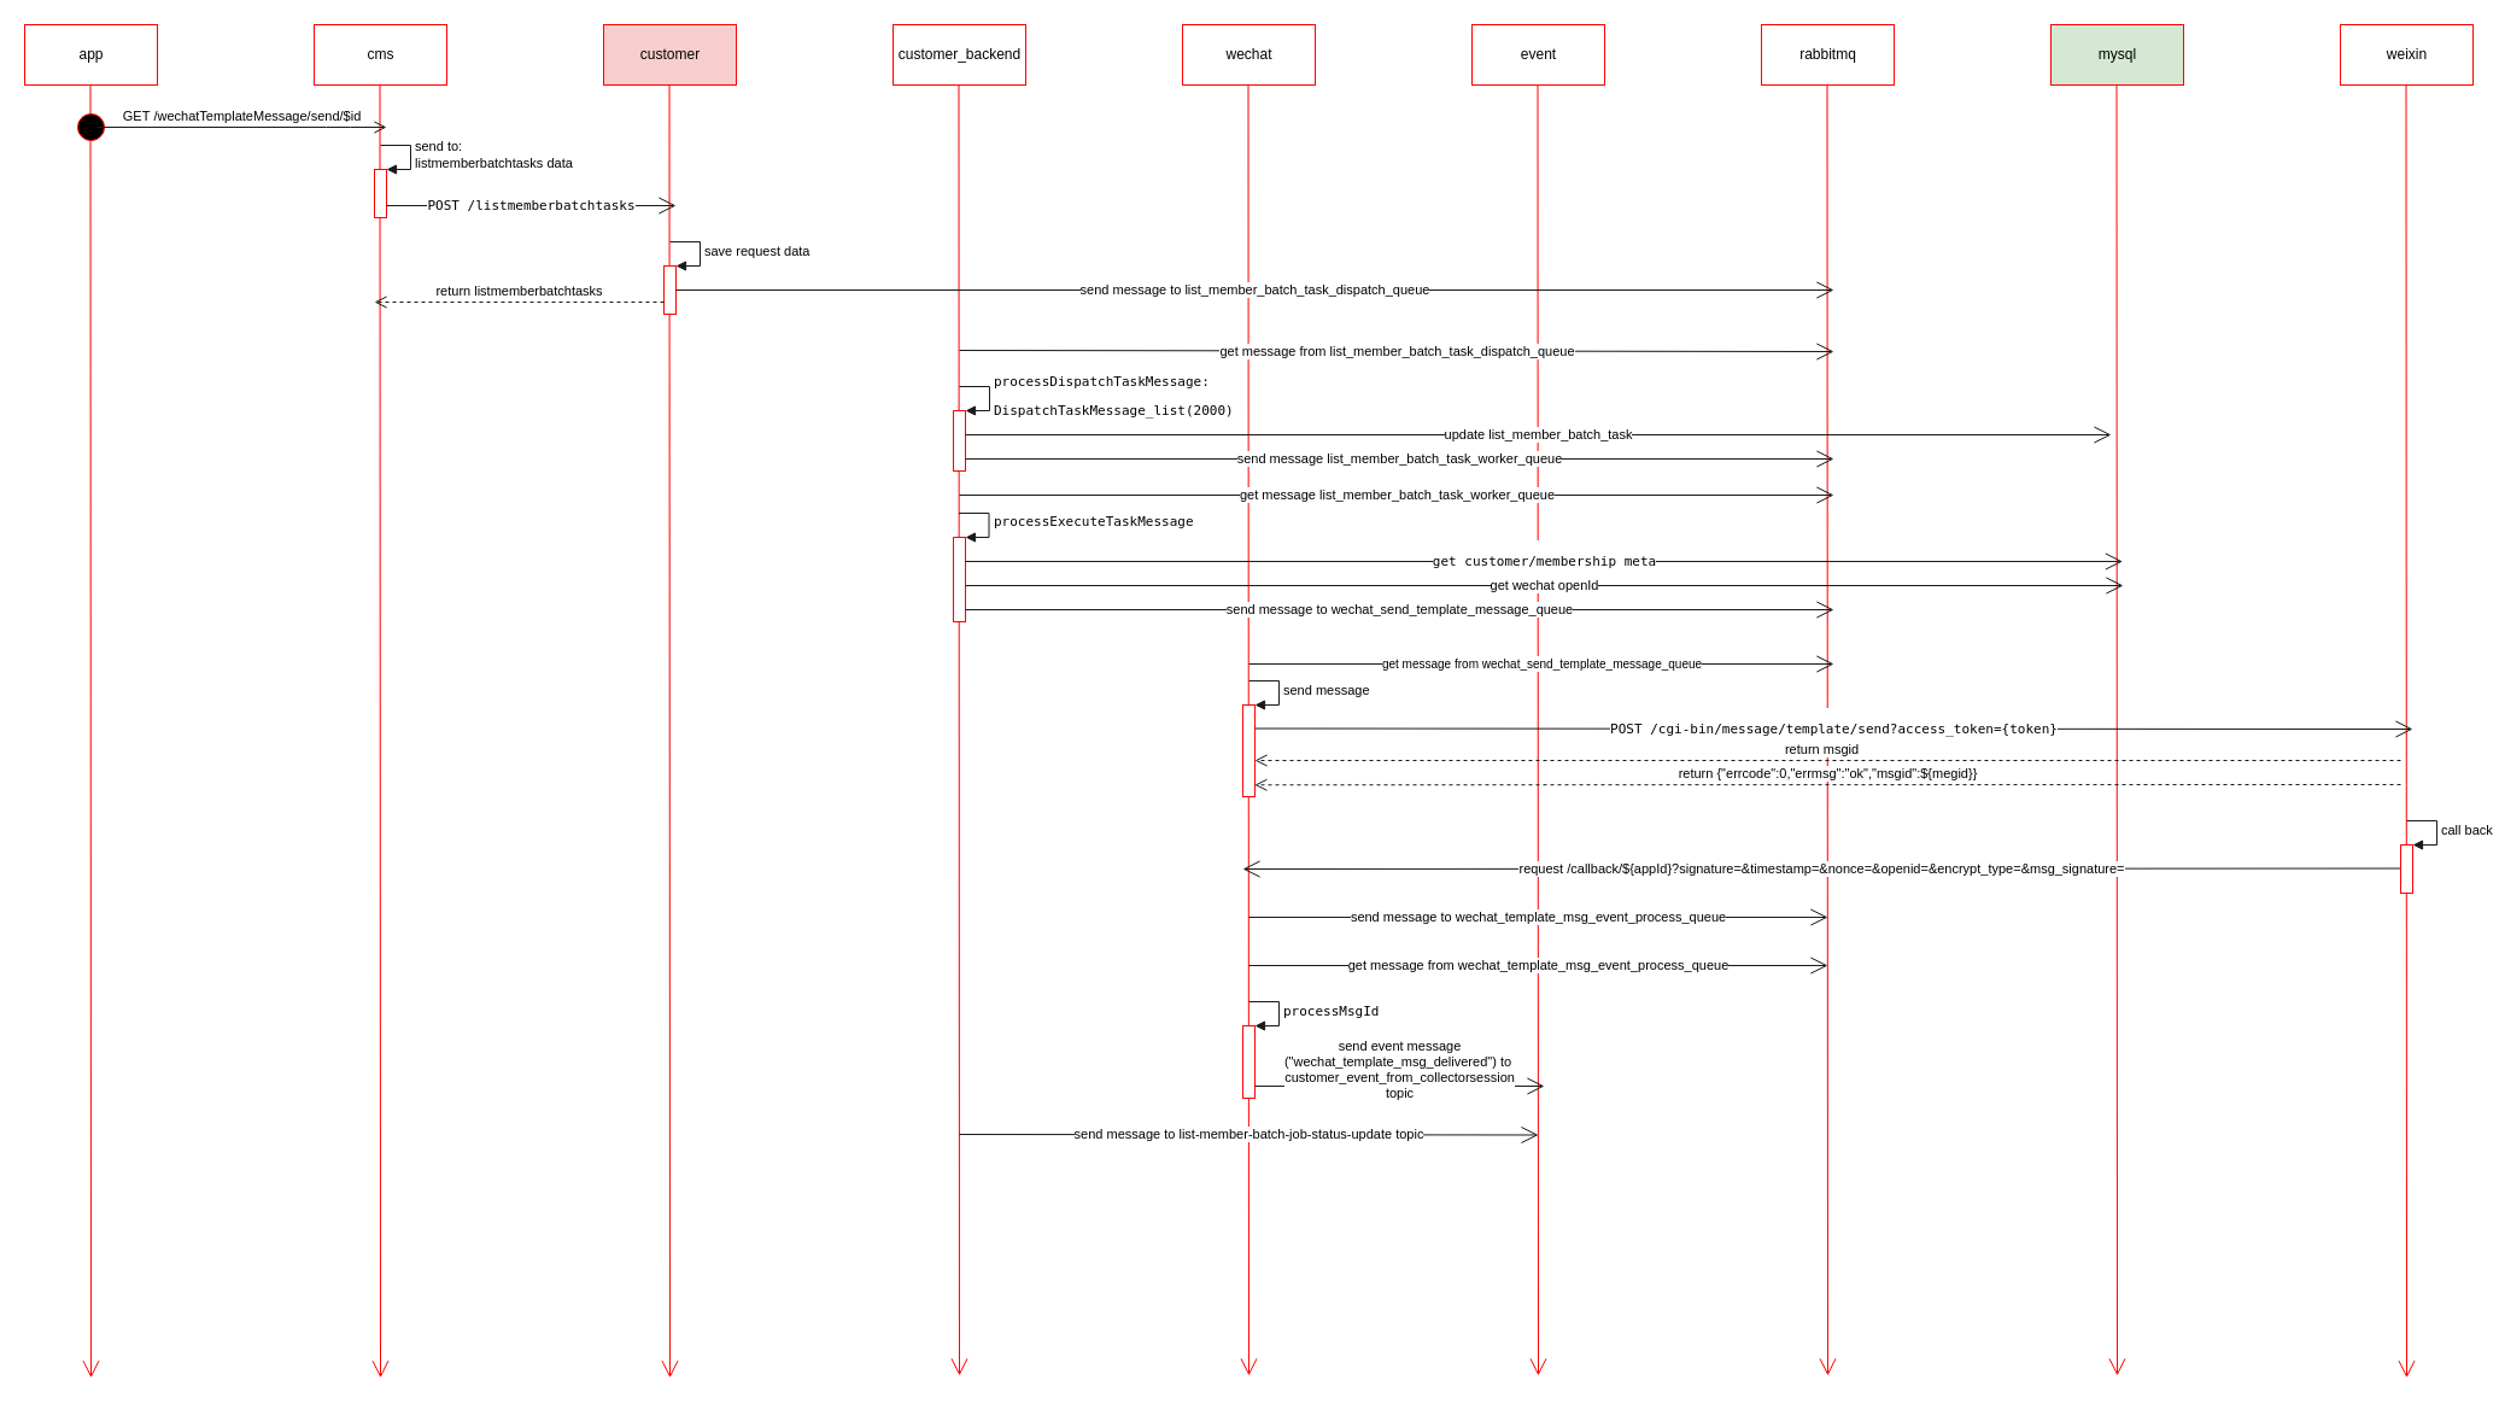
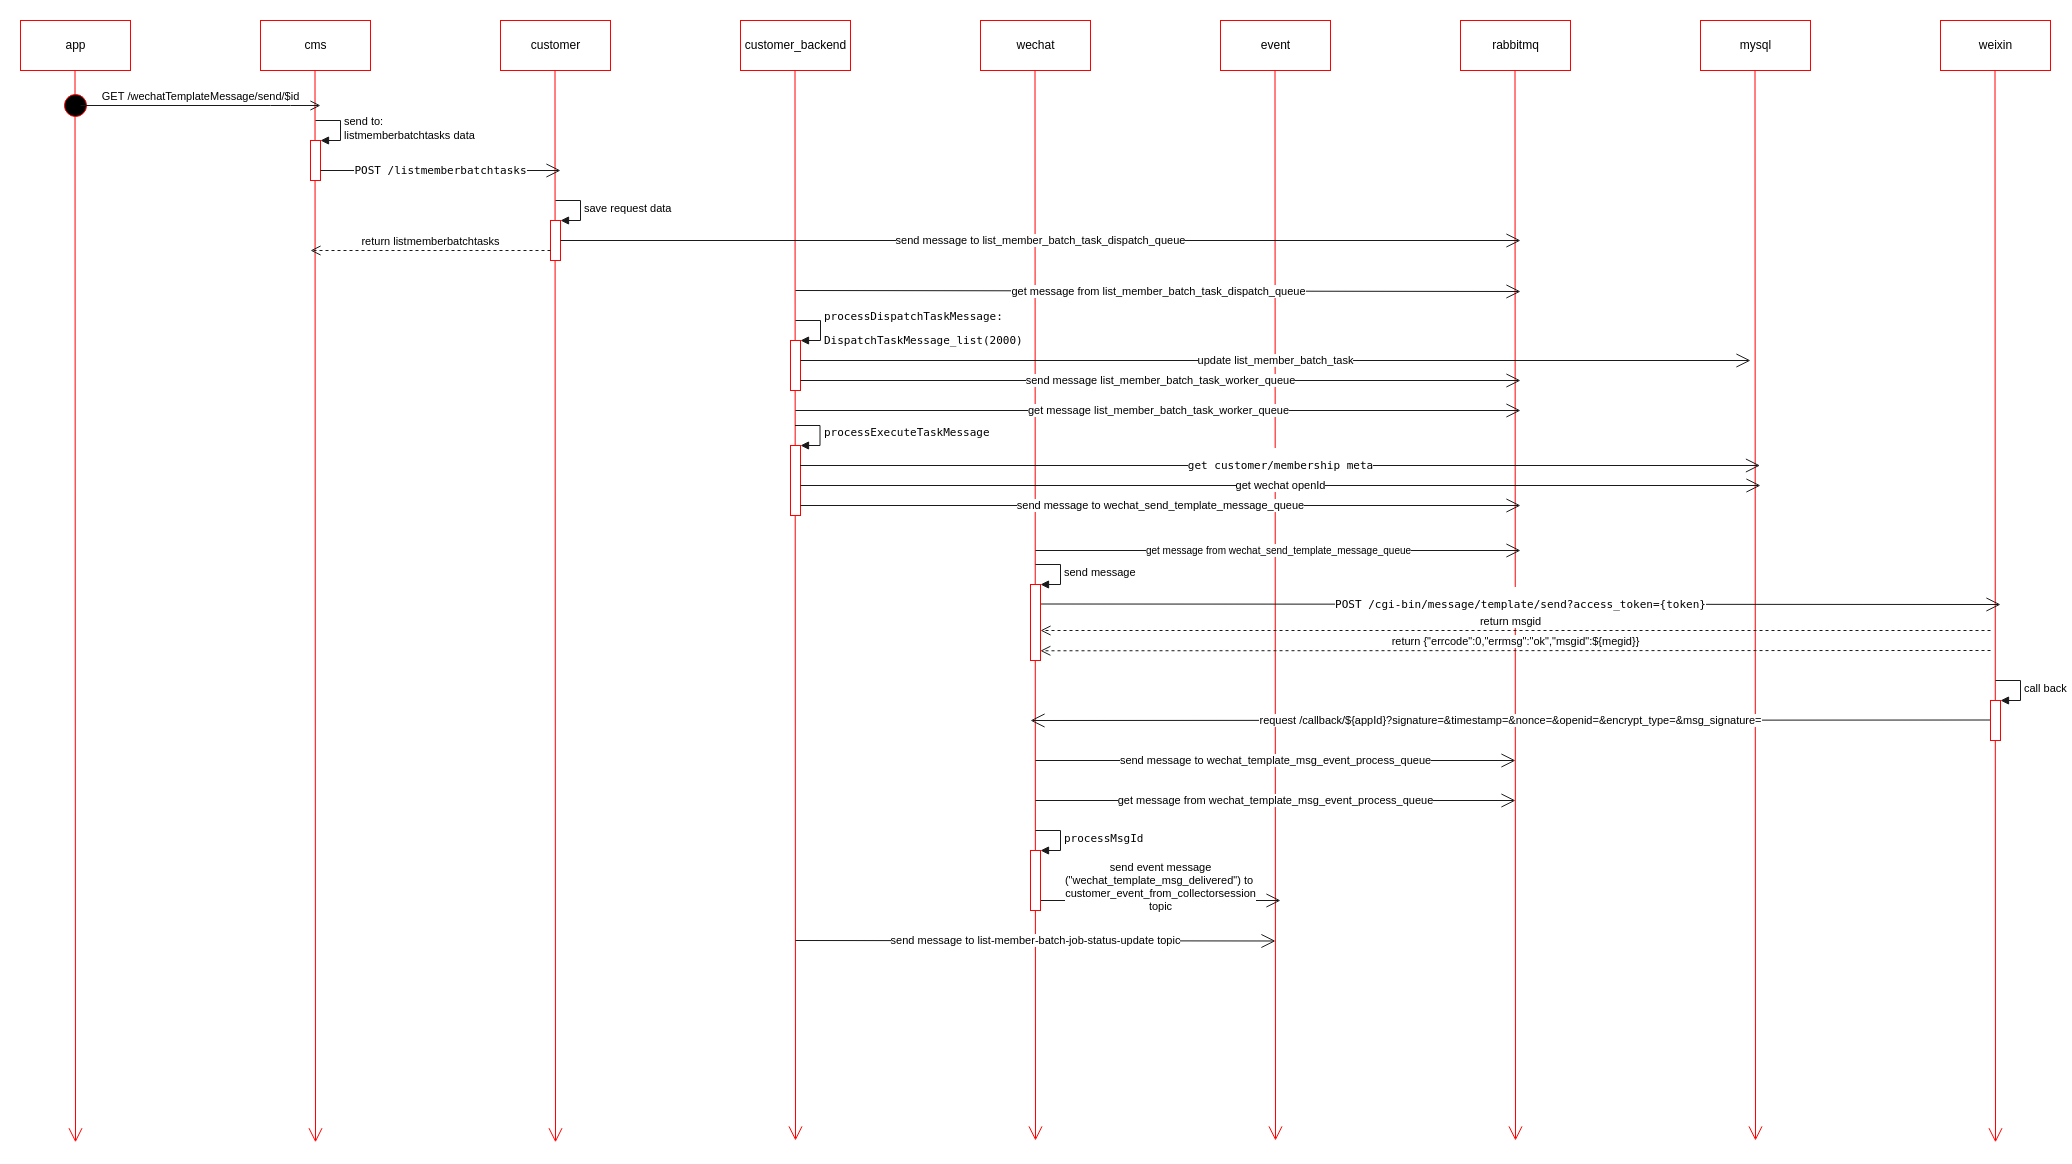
  <mxCell id="0" />
  <mxCell id="1" parent="0" />
  <mxCell id="2" value="app" style="html=1;strokeColor=#FF0000;" parent="1" vertex="1"><mxGeometry x="20" y="20" width="110" height="50" as="geometry" /></mxCell>
  <mxCell id="3" value="" style="endArrow=open;endFill=1;endSize=12;html=1;strokeColor=#FF0000;" parent="1" edge="1"><mxGeometry width="160" relative="1" as="geometry"><mxPoint x="74.5" y="70" as="sourcePoint" /><mxPoint x="75" y="1141.818" as="targetPoint" /></mxGeometry></mxCell>
  <mxCell id="4" value="cms" style="html=1;strokeColor=#FF0000;" parent="1" vertex="1"><mxGeometry x="260" y="20" width="110" height="50" as="geometry" /></mxCell>
  <mxCell id="5" value="" style="endArrow=open;endFill=1;endSize=12;html=1;strokeColor=#FF0000;" parent="1" edge="1"><mxGeometry width="160" relative="1" as="geometry"><mxPoint x="314.5" y="70" as="sourcePoint" /><mxPoint x="315" y="1141.818" as="targetPoint" /></mxGeometry></mxCell>
- <mxCell id="6" value="customer" style="html=1;strokeColor=#FF0000;fillColor=#f8cecc;" parent="1" vertex="1"><mxGeometry x="500" y="20" width="110" height="50" as="geometry" /></mxCell>
+ <mxCell id="6" value="customer" style="html=1;strokeColor=#FF0000;" parent="1" vertex="1"><mxGeometry x="500" y="20" width="110" height="50" as="geometry" /></mxCell>
  <mxCell id="7" value="" style="endArrow=open;endFill=1;endSize=12;html=1;strokeColor=#FF0000;" parent="1" edge="1"><mxGeometry width="160" relative="1" as="geometry"><mxPoint x="554.5" y="70" as="sourcePoint" /><mxPoint x="555" y="1141.818" as="targetPoint" /></mxGeometry></mxCell>
  <mxCell id="8" value="customer_backend" style="html=1;strokeColor=#FF0000;" parent="1" vertex="1"><mxGeometry x="740" y="20" width="110" height="50" as="geometry" /></mxCell>
  <mxCell id="9" value="" style="endArrow=open;endFill=1;endSize=12;html=1;strokeColor=#FF0000;" parent="1" edge="1"><mxGeometry width="160" relative="1" as="geometry"><mxPoint x="794.5" y="70" as="sourcePoint" /><mxPoint x="795" y="1140" as="targetPoint" /></mxGeometry></mxCell>
  <mxCell id="10" value="wechat" style="html=1;strokeColor=#FF0000;" parent="1" vertex="1"><mxGeometry x="980" y="20" width="110" height="50" as="geometry" /></mxCell>
  <mxCell id="11" value="" style="endArrow=open;endFill=1;endSize=12;html=1;strokeColor=#FF0000;" parent="1" edge="1"><mxGeometry width="160" relative="1" as="geometry"><mxPoint x="1034.5" y="70" as="sourcePoint" /><mxPoint x="1035" y="1140" as="targetPoint" /></mxGeometry></mxCell>
  <mxCell id="12" value="event" style="html=1;strokeColor=#FF0000;" parent="1" vertex="1"><mxGeometry x="1220" y="20" width="110" height="50" as="geometry" /></mxCell>
  <mxCell id="13" value="" style="endArrow=open;endFill=1;endSize=12;html=1;strokeColor=#FF0000;" parent="1" edge="1"><mxGeometry width="160" relative="1" as="geometry"><mxPoint x="1274.5" y="70" as="sourcePoint" /><mxPoint x="1275" y="1140" as="targetPoint" /></mxGeometry></mxCell>
  <mxCell id="14" value="rabbitmq" style="html=1;strokeColor=#FF0000;" parent="1" vertex="1"><mxGeometry x="1460" y="20" width="110" height="50" as="geometry" /></mxCell>
  <mxCell id="15" value="" style="endArrow=open;endFill=1;endSize=12;html=1;strokeColor=#FF0000;" parent="1" edge="1"><mxGeometry width="160" relative="1" as="geometry"><mxPoint x="1514.5" y="70" as="sourcePoint" /><mxPoint x="1515" y="1140" as="targetPoint" /></mxGeometry></mxCell>
- <mxCell id="16" value="mysql" style="html=1;strokeColor=#FF0000;fillColor=#d5e8d4;" parent="1" vertex="1"><mxGeometry x="1700" y="20" width="110" height="50" as="geometry" /></mxCell>
+ <mxCell id="16" value="mysql" style="html=1;strokeColor=#FF0000;" parent="1" vertex="1"><mxGeometry x="1700" y="20" width="110" height="50" as="geometry" /></mxCell>
  <mxCell id="17" value="" style="endArrow=open;endFill=1;endSize=12;html=1;strokeColor=#FF0000;" parent="1" edge="1"><mxGeometry width="160" relative="1" as="geometry"><mxPoint x="1754.5" y="70" as="sourcePoint" /><mxPoint x="1755" y="1140" as="targetPoint" /></mxGeometry></mxCell>
  <mxCell id="18" value="weixin" style="html=1;strokeColor=#FF0000;" parent="1" vertex="1"><mxGeometry x="1940" y="20" width="110" height="50" as="geometry" /></mxCell>
  <mxCell id="19" value="" style="endArrow=open;endFill=1;endSize=12;html=1;strokeColor=#FF0000;" parent="1" edge="1"><mxGeometry width="160" relative="1" as="geometry"><mxPoint x="1994.5" y="70" as="sourcePoint" /><mxPoint x="1995" y="1141.818" as="targetPoint" /></mxGeometry></mxCell>
  <mxCell id="20" value="" style="ellipse;html=1;shape=startState;fillColor=#000000;strokeColor=#ff0000;" parent="1" vertex="1"><mxGeometry x="60" y="90" width="30" height="30" as="geometry" /></mxCell>
  <mxCell id="21" value="GET&amp;nbsp;&lt;span&gt;/wechatTemplateMessage/send/$id&lt;/span&gt;" style="edgeStyle=orthogonalEdgeStyle;html=1;verticalAlign=bottom;endArrow=open;endSize=8;strokeColor=#1A1A1A;" parent="1" edge="1"><mxGeometry relative="1" as="geometry"><mxPoint x="320" y="105" as="targetPoint" /><mxPoint x="80" y="105" as="sourcePoint" /><Array as="points"><mxPoint x="280" y="105" /><mxPoint x="280" y="105" /></Array></mxGeometry></mxCell>
  <mxCell id="22" value="" style="html=1;points=[];perimeter=orthogonalPerimeter;strokeColor=#FF0000;" parent="1" vertex="1"><mxGeometry x="310" y="140" width="10" height="40" as="geometry" /></mxCell>
  <mxCell id="23" value="send to:&lt;br&gt;&lt;span&gt;listmemberbatchtasks data &lt;/span&gt;&lt;br&gt;" style="edgeStyle=orthogonalEdgeStyle;html=1;align=left;spacingLeft=2;endArrow=block;rounded=0;entryX=1;entryY=0;strokeColor=#1A1A1A;" parent="1" target="22" edge="1"><mxGeometry relative="1" as="geometry"><mxPoint x="315" y="120" as="sourcePoint" /><Array as="points"><mxPoint x="340" y="120" /></Array></mxGeometry></mxCell>
  <mxCell id="24" value="&lt;pre&gt;&lt;span&gt;POST /listmemberbatchtasks&lt;/span&gt;&lt;/pre&gt;" style="endArrow=open;endFill=1;endSize=12;html=1;strokeColor=#1A1A1A;" parent="1" edge="1"><mxGeometry width="160" relative="1" as="geometry"><mxPoint x="320" y="170" as="sourcePoint" /><mxPoint x="560" y="170" as="targetPoint" /></mxGeometry></mxCell>
  <mxCell id="25" value="" style="html=1;points=[];perimeter=orthogonalPerimeter;strokeColor=#FF0000;" parent="1" vertex="1"><mxGeometry x="550" y="220" width="10" height="40" as="geometry" /></mxCell>
  <mxCell id="26" value="save request data" style="edgeStyle=orthogonalEdgeStyle;html=1;align=left;spacingLeft=2;endArrow=block;rounded=0;entryX=1;entryY=0;strokeColor=#1A1A1A;" parent="1" target="25" edge="1"><mxGeometry relative="1" as="geometry"><mxPoint x="555" y="200" as="sourcePoint" /><Array as="points"><mxPoint x="580" y="200" /></Array></mxGeometry></mxCell>
  <mxCell id="27" value="send message to&amp;nbsp;list_member_batch_task_dispatch_queue&lt;br&gt;" style="endArrow=open;endFill=1;endSize=12;html=1;strokeColor=#1A1A1A;" parent="1" edge="1"><mxGeometry width="160" relative="1" as="geometry"><mxPoint x="560" y="240" as="sourcePoint" /><mxPoint x="1520" y="240" as="targetPoint" /></mxGeometry></mxCell>
  <mxCell id="28" value="return&amp;nbsp;&lt;span&gt;listmemberbatchtasks&lt;/span&gt;" style="html=1;verticalAlign=bottom;endArrow=open;dashed=1;endSize=8;strokeColor=#1A1A1A;" parent="1" edge="1"><mxGeometry relative="1" as="geometry"><mxPoint x="550" y="250" as="sourcePoint" /><mxPoint x="310" y="250" as="targetPoint" /></mxGeometry></mxCell>
  <mxCell id="29" value="get message from list_member_batch_task_dispatch_queue" style="endArrow=open;endFill=1;endSize=12;html=1;strokeColor=#1A1A1A;" parent="1" edge="1"><mxGeometry width="160" relative="1" as="geometry"><mxPoint x="795" y="290" as="sourcePoint" /><mxPoint x="1520" y="291" as="targetPoint" /></mxGeometry></mxCell>
  <mxCell id="30" value="" style="html=1;points=[];perimeter=orthogonalPerimeter;strokeColor=#FF0000;" parent="1" vertex="1"><mxGeometry x="790" y="445" width="10" height="70" as="geometry" /></mxCell>
  <mxCell id="31" value="&lt;pre&gt;&lt;pre&gt;processExecuteTaskMessage&lt;/pre&gt;&lt;/pre&gt;" style="edgeStyle=orthogonalEdgeStyle;html=1;align=left;spacingLeft=2;endArrow=block;rounded=0;entryX=1;entryY=0;strokeColor=#1A1A1A;" parent="1" target="30" edge="1"><mxGeometry relative="1" as="geometry"><mxPoint x="794.5" y="425" as="sourcePoint" /><Array as="points"><mxPoint x="819.5" y="425" /><mxPoint x="819.5" y="445" /></Array></mxGeometry></mxCell>
  <mxCell id="32" value="&lt;pre&gt;get customer/membership meta&lt;/pre&gt;" style="endArrow=open;endFill=1;endSize=12;html=1;strokeColor=#1A1A1A;" parent="1" edge="1"><mxGeometry width="160" relative="1" as="geometry"><mxPoint x="799.5" y="465" as="sourcePoint" /><mxPoint x="1759.5" y="465" as="targetPoint" /></mxGeometry></mxCell>
  <mxCell id="33" value="get wechat openId" style="endArrow=open;endFill=1;endSize=12;html=1;strokeColor=#1A1A1A;" parent="1" edge="1"><mxGeometry width="160" relative="1" as="geometry"><mxPoint x="800" y="485" as="sourcePoint" /><mxPoint x="1760" y="485" as="targetPoint" /></mxGeometry></mxCell>
  <mxCell id="34" value="" style="html=1;points=[];perimeter=orthogonalPerimeter;strokeColor=#FF0000;" parent="1" vertex="1"><mxGeometry x="790" y="340" width="10" height="50" as="geometry" /></mxCell>
  <mxCell id="35" value="&lt;pre&gt;processDispatchTaskMessage:&lt;/pre&gt;&lt;pre&gt;DispatchTaskMessage_list(2000)&lt;/pre&gt;" style="edgeStyle=orthogonalEdgeStyle;html=1;align=left;spacingLeft=2;endArrow=block;rounded=0;entryX=1;entryY=0;strokeColor=#1A1A1A;" parent="1" target="34" edge="1"><mxGeometry relative="1" as="geometry"><mxPoint x="795" y="320" as="sourcePoint" /><Array as="points"><mxPoint x="820" y="320" /></Array></mxGeometry></mxCell>
  <mxCell id="36" value="update list_member_batch_task" style="endArrow=open;endFill=1;endSize=12;html=1;strokeColor=#1A1A1A;" parent="1" edge="1"><mxGeometry width="160" relative="1" as="geometry"><mxPoint x="800" y="360" as="sourcePoint" /><mxPoint x="1750" y="360" as="targetPoint" /></mxGeometry></mxCell>
  <mxCell id="37" value="send message&amp;nbsp;list_member_batch_task_worker_queue" style="endArrow=open;endFill=1;endSize=12;html=1;strokeColor=#1A1A1A;" parent="1" edge="1"><mxGeometry width="160" relative="1" as="geometry"><mxPoint x="800" y="380" as="sourcePoint" /><mxPoint x="1520" y="380" as="targetPoint" /></mxGeometry></mxCell>
  <mxCell id="38" value="get message&amp;nbsp;list_member_batch_task_worker_queue" style="endArrow=open;endFill=1;endSize=12;html=1;strokeColor=#1A1A1A;" parent="1" edge="1"><mxGeometry width="160" relative="1" as="geometry"><mxPoint x="795" y="410" as="sourcePoint" /><mxPoint x="1520" y="410" as="targetPoint" /></mxGeometry></mxCell>
  <mxCell id="39" value="send message to&amp;nbsp;wechat_send_template_message_queue" style="endArrow=open;endFill=1;endSize=12;html=1;strokeColor=#1A1A1A;" edge="1" parent="1"><mxGeometry width="160" relative="1" as="geometry"><mxPoint x="800" y="505" as="sourcePoint" /><mxPoint x="1520" y="505" as="targetPoint" /></mxGeometry></mxCell>
  <mxCell id="40" value="&lt;font style=&quot;font-size: 10px&quot;&gt;get message from wechat_send_template_message_queue&lt;br&gt;&lt;/font&gt;" style="endArrow=open;endFill=1;endSize=12;html=1;strokeColor=#1A1A1A;" edge="1" parent="1"><mxGeometry width="160" relative="1" as="geometry"><mxPoint x="1035" y="550" as="sourcePoint" /><mxPoint x="1520" y="550" as="targetPoint" /></mxGeometry></mxCell>
  <mxCell id="41" value="&lt;pre&gt;&lt;span&gt;POST /cgi-bin/message/template/send?access_token={token}&lt;/span&gt;&lt;/pre&gt;" style="endArrow=open;endFill=1;endSize=12;html=1;strokeColor=#1A1A1A;" edge="1" parent="1"><mxGeometry width="160" relative="1" as="geometry"><mxPoint x="1040" y="603.5" as="sourcePoint" /><mxPoint x="2000" y="604" as="targetPoint" /></mxGeometry></mxCell>
  <mxCell id="42" value="" style="html=1;points=[];perimeter=orthogonalPerimeter;strokeColor=#FF0000;" vertex="1" parent="1"><mxGeometry x="1030" y="584" width="10" height="76" as="geometry" /></mxCell>
  <mxCell id="43" value="send message" style="edgeStyle=orthogonalEdgeStyle;html=1;align=left;spacingLeft=2;endArrow=block;rounded=0;entryX=1;entryY=0;strokeColor=#1A1A1A;" edge="1" target="42" parent="1"><mxGeometry relative="1" as="geometry"><mxPoint x="1035" y="564" as="sourcePoint" /><Array as="points"><mxPoint x="1060" y="564" /></Array></mxGeometry></mxCell>
  <mxCell id="44" value="return&amp;nbsp;&lt;span&gt;msgid&lt;/span&gt;" style="html=1;verticalAlign=bottom;endArrow=open;dashed=1;endSize=8;strokeColor=#1A1A1A;" edge="1" parent="1" target="42"><mxGeometry x="0.011" relative="1" as="geometry"><mxPoint x="1990" y="630" as="sourcePoint" /><mxPoint x="1910" y="630" as="targetPoint" /><mxPoint as="offset" /></mxGeometry></mxCell>
  <mxCell id="45" value="return&amp;nbsp;{&quot;errcode&quot;:0,&quot;errmsg&quot;:&quot;ok&quot;,&quot;msgid&quot;:${megid}}" style="html=1;verticalAlign=bottom;endArrow=open;dashed=1;endSize=8;strokeColor=#1A1A1A;entryX=0.982;entryY=0.872;entryDx=0;entryDy=0;entryPerimeter=0;" edge="1" parent="1" target="42"><mxGeometry relative="1" as="geometry"><mxPoint x="1990" y="650" as="sourcePoint" /><mxPoint x="1910" y="650" as="targetPoint" /></mxGeometry></mxCell>
  <mxCell id="46" value="&lt;br&gt;send event message&lt;br&gt;(&lt;span&gt;&quot;wechat_template_msg_delivered&quot;&lt;/span&gt;) to&amp;nbsp;&lt;br&gt;&lt;span&gt;customer_event_from_collectorsession &lt;br&gt;topic&lt;/span&gt;" style="endArrow=open;endFill=1;endSize=12;html=1;strokeColor=#1A1A1A;" edge="1" parent="1"><mxGeometry y="20" width="160" relative="1" as="geometry"><mxPoint x="1040" y="900" as="sourcePoint" /><mxPoint x="1280" y="900" as="targetPoint" /><mxPoint as="offset" /></mxGeometry></mxCell>
  <mxCell id="47" value="send message to&amp;nbsp;&lt;span&gt;list-member-batch-job-status-update topic&lt;/span&gt;" style="endArrow=open;endFill=1;endSize=12;html=1;strokeColor=#1A1A1A;" edge="1" parent="1"><mxGeometry width="160" relative="1" as="geometry"><mxPoint x="795" y="940" as="sourcePoint" /><mxPoint x="1275" y="940.5" as="targetPoint" /></mxGeometry></mxCell>
  <mxCell id="48" value="&lt;span&gt;request /callback/${appId}?&lt;/span&gt;&lt;span&gt;signature=&amp;amp;timestamp=&amp;amp;nonce=&amp;amp;openid=&amp;amp;encrypt_type=&amp;amp;msg_signature=&lt;/span&gt;" style="endArrow=open;endFill=1;endSize=12;html=1;strokeColor=#1A1A1A;" edge="1" parent="1"><mxGeometry width="160" relative="1" as="geometry"><mxPoint x="1990" y="719.5" as="sourcePoint" /><mxPoint x="1030" y="720" as="targetPoint" /></mxGeometry></mxCell>
  <mxCell id="49" value="send message to&amp;nbsp;wechat_template_msg_event_process_queue" style="endArrow=open;endFill=1;endSize=12;html=1;strokeColor=#1A1A1A;" edge="1" parent="1"><mxGeometry width="160" relative="1" as="geometry"><mxPoint x="1035" y="760" as="sourcePoint" /><mxPoint x="1515" y="760" as="targetPoint" /><Array as="points" /></mxGeometry></mxCell>
  <mxCell id="50" value="get message from wechat_template_msg_event_process_queue" style="endArrow=open;endFill=1;endSize=12;html=1;strokeColor=#1A1A1A;" edge="1" parent="1"><mxGeometry width="160" relative="1" as="geometry"><mxPoint x="1035" y="800" as="sourcePoint" /><mxPoint x="1515" y="800" as="targetPoint" /></mxGeometry></mxCell>
  <mxCell id="51" value="" style="html=1;points=[];perimeter=orthogonalPerimeter;strokeColor=#FF0000;" vertex="1" parent="1"><mxGeometry x="1030" y="850" width="10" height="60" as="geometry" /></mxCell>
  <mxCell id="52" value="&lt;pre&gt;processMsgId&lt;/pre&gt;" style="edgeStyle=orthogonalEdgeStyle;html=1;align=left;spacingLeft=2;endArrow=block;rounded=0;entryX=1;entryY=0;strokeColor=#1A1A1A;" edge="1" target="51" parent="1"><mxGeometry relative="1" as="geometry"><mxPoint x="1035" y="830" as="sourcePoint" /><Array as="points"><mxPoint x="1060" y="830" /></Array></mxGeometry></mxCell>
  <mxCell id="53" value="" style="html=1;points=[];perimeter=orthogonalPerimeter;strokeColor=#FF0000;" vertex="1" parent="1"><mxGeometry x="1990" y="700" width="10" height="40" as="geometry" /></mxCell>
  <mxCell id="54" value="call back" style="edgeStyle=orthogonalEdgeStyle;html=1;align=left;spacingLeft=2;endArrow=block;rounded=0;entryX=1;entryY=0;strokeColor=#1A1A1A;" edge="1" target="53" parent="1"><mxGeometry relative="1" as="geometry"><mxPoint x="1995" y="680" as="sourcePoint" /><Array as="points"><mxPoint x="2020" y="680" /></Array></mxGeometry></mxCell>
